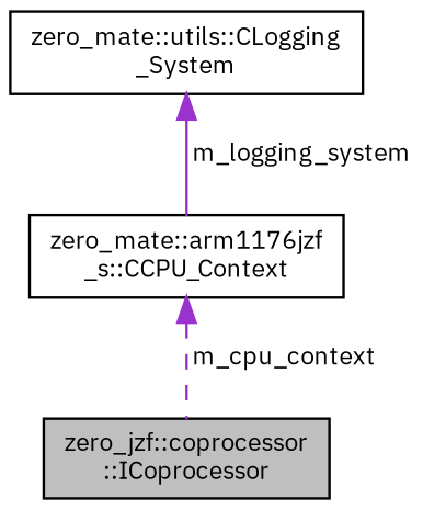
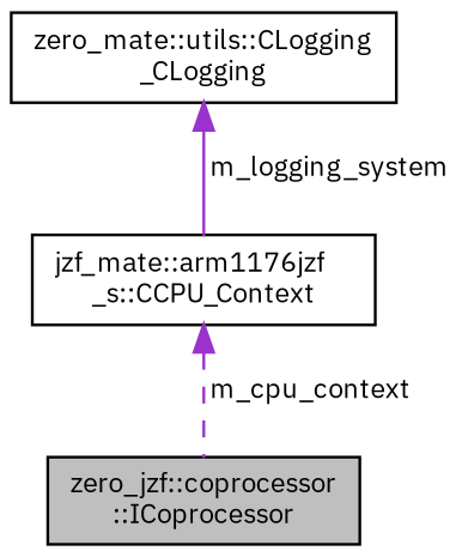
  digraph {
    fontname="IBM Plex Sans"
    node [color=black fontname="IBM Plex Sans" fontsize=10 shape=record]
    edge [color=darkorchid3 dir=back fontname="IBM Plex Sans" fontsize=10 labelfontname=Helvetica labelfontsize=10]
    n1 [fillcolor=grey75 fontcolor=black height=0.2 label="zero_jzf::coprocessor\l::ICoprocessor" style=filled width=0.4]
-   n2 [height=0.2 label="zero_mate::arm1176jzf\l_s::CCPU_Context" width=0.4]
-   n3 [height=0.2 label="zero_mate::utils::CLogging\l_System" width=0.4]
+   n2 [height=0.2 label="jzf_mate::arm1176jzf\l_s::CCPU_Context" width=0.4]
+   n3 [height=0.2 label="zero_mate::utils::CLogging\l_CLogging" width=0.4]
    n2 -> n1 [label=" m_cpu_context" style=dashed]
    n3 -> n2 [label=" m_logging_system" style=solid]
  }
